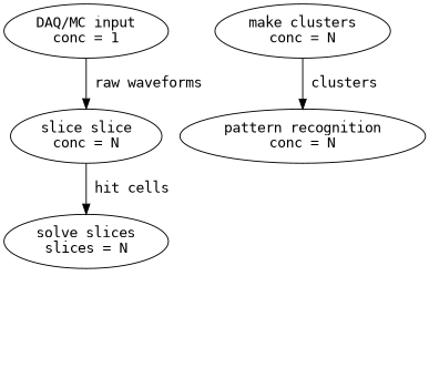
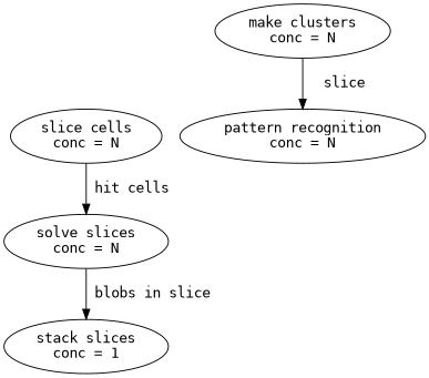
  digraph {
    fontname="DejaVu Sans Mono"
    node [fontname="DejaVu Sans Mono"]
    edge [fontname="DejaVu Sans Mono"]
-   n1 [label="DAQ/MC input\nconc = 1"]
-   n2 [label="slice slice\nconc = N"]
-   n3 [label="solve slices\nslices = N"]
+   n2 [label="slice cells\nconc = N"]
+   n3 [label="solve slices\nconc = N"]
+   n4 [label="stack slices\nconc = 1"]
    n5 [label="make clusters\nconc = N"]
    n6 [label="pattern recognition\nconc = N"]
-   n1 -> n2 [label=" raw waveforms"]
    n2 -> n3 [label=" hit cells"]
-   n5 -> n6 [label=" clusters"]
+   n3 -> n4 [label=" blobs in slice"]
+   n5 -> n6 [label=" slice"]
  }
